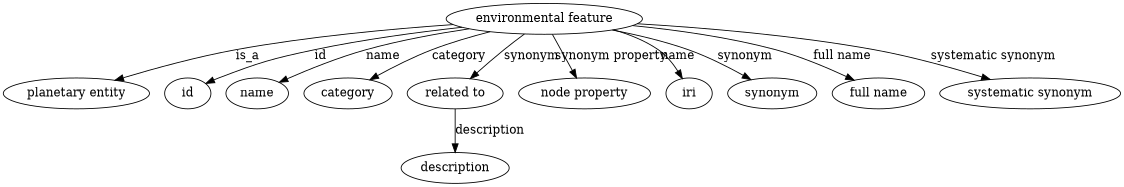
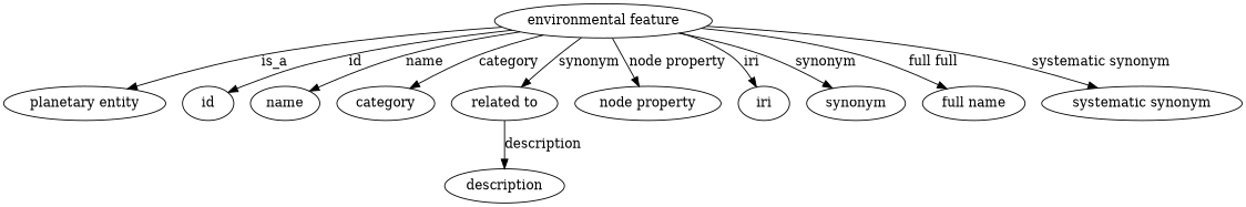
  digraph {
    node [color=black]
    edge [color=black style=solid]
    n1 [height=0.5 label="environmental feature" width=2.4428 color=""]
    "planetary entity" [height=0.5 width=1.8155 color=""]
    id [height=0.5 width=0.75]
    name [height=0.5 width=0.75]
    category [height=0.5 width=0.75]
    "related to" [height=0.5 width=0.75]
    "node property" [height=0.5 width=0.75]
    iri [height=0.5 width=0.75]
    synonym [height=0.5 width=0.75]
    "full name" [height=0.5 width=0.75]
    "systematic synonym" [height=0.5 width=0.75]
    description [height=0.5 width=0.75]
    n1 -> "planetary entity" [label=is_a color="" style=""]
    n1 -> id [label=id]
    n1 -> name [label=name]
    n1 -> category [label=category]
    n1 -> "related to" [label=synonym]
-   n1 -> "node property" [label="synonym property"]
-   n1 -> iri [label=name]
+   n1 -> "node property" [label="node property"]
+   n1 -> iri [label=iri]
    n1 -> synonym [label=synonym]
-   n1 -> "full name" [label="full name"]
+   n1 -> "full name" [label="full full"]
    n1 -> "systematic synonym" [label="systematic synonym"]
    "related to" -> description [label=description]
  }
